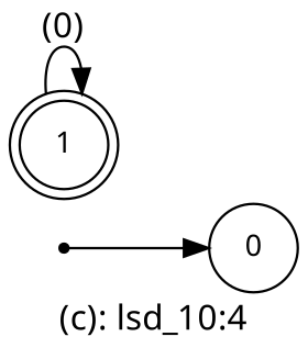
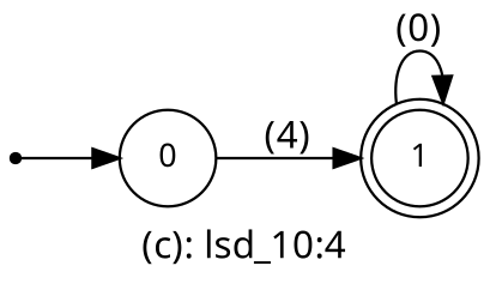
  digraph {
    label="(c): lsd_10:4"
    rankdir=LR
    fontname="Noto Sans"
    node [fontsize=12 fontname="Noto Sans"]
    edge [fontname="Noto Sans"]
    n1 [label=0 shape=circle]
    n2 [label=1 shape=doublecircle]
    n3 [label=1 shape=point]
+   n1 -> n2 [label="(4)"]
    n2 -> n2 [label="(0)"]
    n3 -> n1
  }
